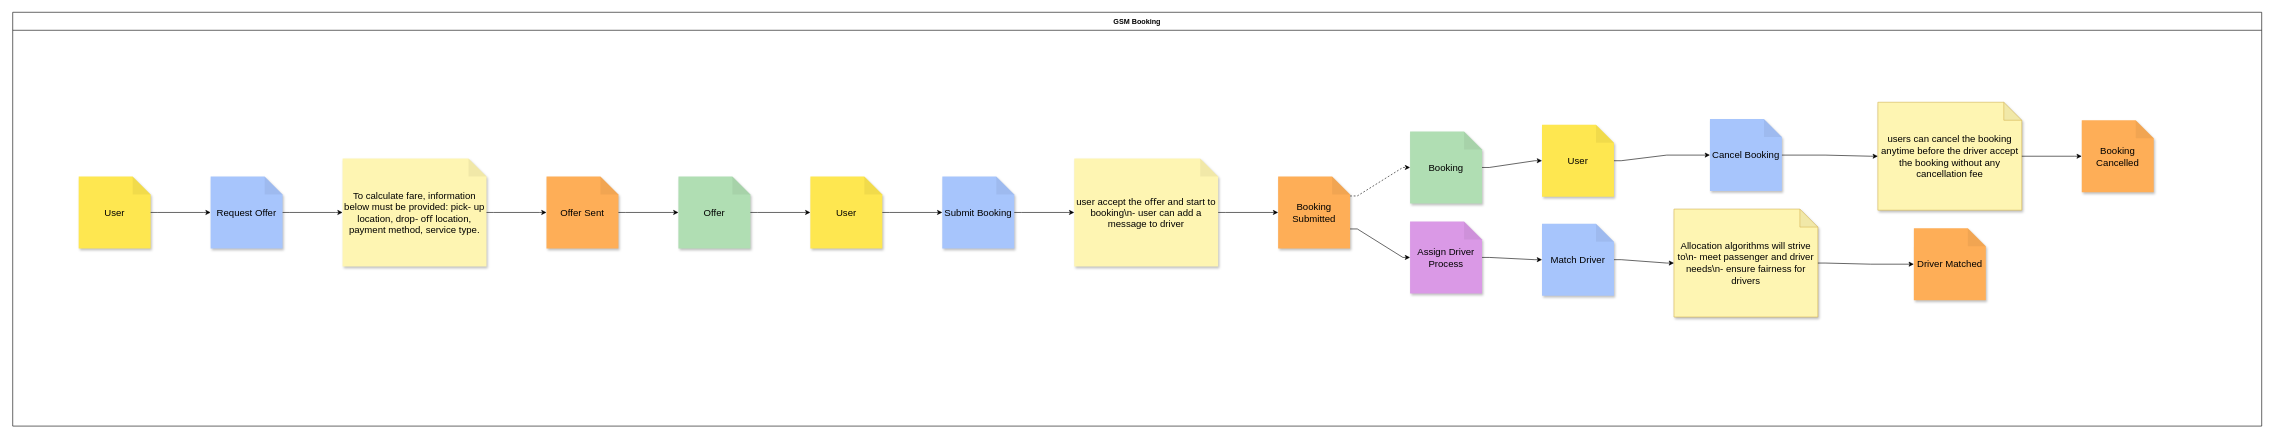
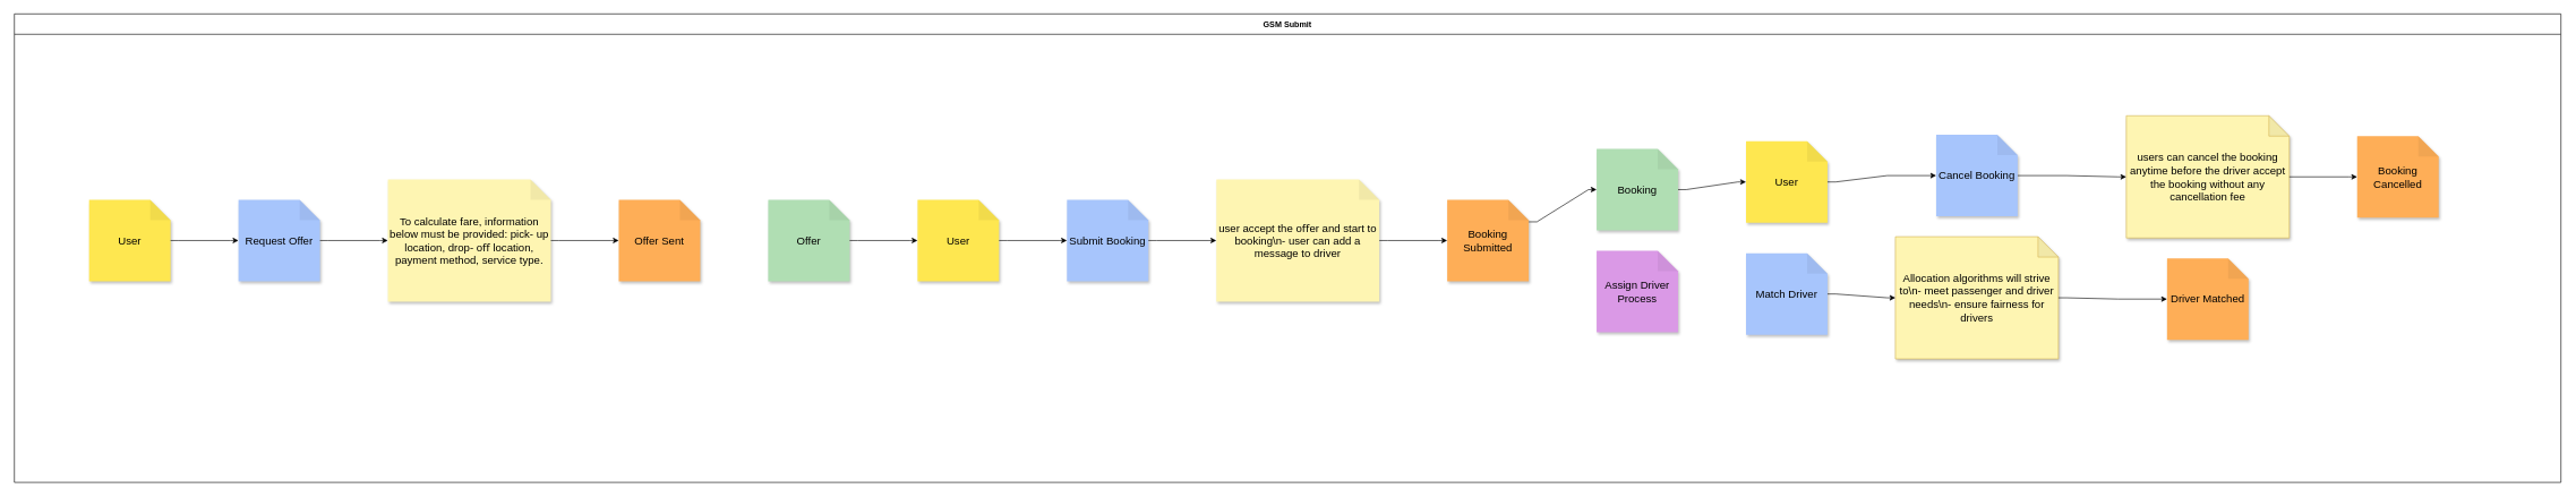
  <mxCell id="0" />
  <mxCell id="1" parent="0" />
- <mxCell id="2" value="GSM Booking" style="swimlane;startSize=30;horizontal=1;" parent="1" vertex="1"><mxGeometry y="20" width="3750" height="690" as="geometry" x="20" /></mxCell>
+ <mxCell id="2" value="GSM Submit" style="swimlane;startSize=30;horizontal=1;" parent="1" vertex="1"><mxGeometry y="20" width="3750" height="690" as="geometry" x="20" /></mxCell>
  <mxCell id="3" value="User" style="shape=note;whiteSpace=wrap;html=1;backgroundOutline=1;darkOpacity=0.05;fillColor=#fee750;strokeColor=none;fontSize=16;fontStyle=0;rotation=0;shadow=1;" parent="2" vertex="1"><mxGeometry x="110" y="273.75" width="120" height="120" as="geometry" /></mxCell>
  <mxCell id="4" value="User" style="shape=note;whiteSpace=wrap;html=1;backgroundOutline=1;darkOpacity=0.05;fillColor=#fee750;strokeColor=none;fontSize=16;fontStyle=0;rotation=0;shadow=1;" parent="2" vertex="1"><mxGeometry x="1330" y="273.75" width="120" height="120" as="geometry" /></mxCell>
  <mxCell id="5" value="User" style="shape=note;whiteSpace=wrap;html=1;backgroundOutline=1;darkOpacity=0.05;fillColor=#fee750;strokeColor=none;fontSize=16;fontStyle=0;rotation=0;shadow=1;" parent="2" vertex="1"><mxGeometry x="2550" y="187.5" width="120" height="120" as="geometry" /></mxCell>
  <mxCell id="6" value="Offer" style="shape=note;whiteSpace=wrap;html=1;backgroundOutline=1;darkOpacity=0.05;fillColor=#b0deb3;strokeColor=none;fontSize=16;fontStyle=0;rotation=0;shadow=1;" parent="2" vertex="1"><mxGeometry x="1110" y="273.75" width="120" height="120" as="geometry" /></mxCell>
  <mxCell id="7" value="Booking" style="shape=note;whiteSpace=wrap;html=1;backgroundOutline=1;darkOpacity=0.05;fillColor=#b0deb3;strokeColor=none;fontSize=16;fontStyle=0;rotation=0;shadow=1;" parent="2" vertex="1"><mxGeometry x="2330" y="198.75" width="120" height="120" as="geometry" /></mxCell>
  <mxCell id="8" value="Request Offer" style="shape=note;whiteSpace=wrap;html=1;backgroundOutline=1;darkOpacity=0.05;fillColor=#a7c5fc;strokeColor=none;fontSize=16;fontStyle=0;rotation=0;shadow=1;" parent="2" vertex="1"><mxGeometry x="330" y="273.75" width="120" height="120" as="geometry" /></mxCell>
  <mxCell id="9" value="Submit Booking" style="shape=note;whiteSpace=wrap;html=1;backgroundOutline=1;darkOpacity=0.05;fillColor=#a7c5fc;strokeColor=none;fontSize=16;fontStyle=0;rotation=0;shadow=1;" parent="2" vertex="1"><mxGeometry x="1550" y="273.75" width="120" height="120" as="geometry" /></mxCell>
  <mxCell id="10" value="Match Driver" style="shape=note;whiteSpace=wrap;html=1;backgroundOutline=1;darkOpacity=0.05;fillColor=#a7c5fc;strokeColor=none;fontSize=16;fontStyle=0;rotation=0;shadow=1;" parent="2" vertex="1"><mxGeometry x="2550" y="352.5" width="120" height="120" as="geometry" /></mxCell>
  <mxCell id="11" value="Cancel Booking" style="shape=note;whiteSpace=wrap;html=1;backgroundOutline=1;darkOpacity=0.05;fillColor=#a7c5fc;strokeColor=none;fontSize=16;fontStyle=0;rotation=0;shadow=1;" parent="2" vertex="1"><mxGeometry x="2830" y="178.125" width="120" height="120" as="geometry" /></mxCell>
  <mxCell id="12" value="To calculate fare, information below must be provided: pick- up location, drop- oﬀ location, payment method, service type." style="shape=note;whiteSpace=wrap;html=1;backgroundOutline=1;darkOpacity=0.05;fillColor=#fef5b2;strokeColor=none;fontSize=16;fontStyle=0;rotation=0;shadow=1;" parent="2" vertex="1"><mxGeometry x="550" y="243.75" width="240" height="180" as="geometry" /></mxCell>
  <mxCell id="13" value="user accept the oﬀer and start to booking\n- user can add a message to driver" style="shape=note;whiteSpace=wrap;html=1;backgroundOutline=1;darkOpacity=0.05;fillColor=#fef5b2;strokeColor=none;fontSize=16;fontStyle=0;rotation=0;shadow=1;" parent="2" vertex="1"><mxGeometry x="1770" y="243.75" width="240" height="180" as="geometry" /></mxCell>
  <mxCell id="14" value="Assign Driver Process" style="shape=note;whiteSpace=wrap;html=1;backgroundOutline=1;darkOpacity=0.05;fillColor=#da99e6;strokeColor=none;fontSize=16;fontStyle=0;rotation=0;shadow=1;" parent="2" vertex="1"><mxGeometry x="2330" y="348.75" width="120" height="120" as="geometry" /></mxCell>
  <mxCell id="15" value="Allocation algorithms will strive to\n- meet passenger and driver needs\n- ensure fairness for drivers" style="shape=note;whiteSpace=wrap;html=1;backgroundOutline=1;darkOpacity=0.05;fillColor=#FEF5B2;strokeColor=#d6b656;fontSize=16;fontStyle=0;rotation=0;shadow=1;" parent="2" vertex="1"><mxGeometry x="2770" y="328.125" width="240" height="180" as="geometry" /></mxCell>
  <mxCell id="16" value="users can cancel the booking anytime before the driver accept the booking without any cancellation fee" style="shape=note;whiteSpace=wrap;html=1;backgroundOutline=1;darkOpacity=0.05;fillColor=#FEF5B2;strokeColor=#d6b656;fontSize=16;fontStyle=0;rotation=0;shadow=1;" parent="2" vertex="1"><mxGeometry x="3110" y="150" width="240" height="180" as="geometry" /></mxCell>
  <mxCell id="17" value="Offer Sent" style="shape=note;whiteSpace=wrap;html=1;backgroundOutline=1;darkOpacity=0.05;fillColor=#feae57;strokeColor=none;fontSize=16;fontStyle=0;rotation=0;shadow=1;" parent="2" vertex="1"><mxGeometry x="890" y="273.75" width="120" height="120" as="geometry" /></mxCell>
  <mxCell id="18" value="Booking Submitted" style="shape=note;whiteSpace=wrap;html=1;backgroundOutline=1;darkOpacity=0.05;fillColor=#feae57;strokeColor=none;fontSize=16;fontStyle=0;rotation=0;shadow=1;" parent="2" vertex="1"><mxGeometry x="2110" y="273.75" width="120" height="120" as="geometry" /></mxCell>
  <mxCell id="19" value="Driver Matched" style="shape=note;whiteSpace=wrap;html=1;backgroundOutline=1;darkOpacity=0.05;fillColor=#feae57;strokeColor=none;fontSize=16;fontStyle=0;rotation=0;shadow=1;" parent="2" vertex="1"><mxGeometry x="3170" y="360" width="120" height="120" as="geometry" /></mxCell>
  <mxCell id="20" value="Booking Cancelled" style="shape=note;whiteSpace=wrap;html=1;backgroundOutline=1;darkOpacity=0.05;fillColor=#feae57;strokeColor=none;fontSize=16;fontStyle=0;rotation=0;shadow=1;" parent="2" vertex="1"><mxGeometry x="3450" y="180" width="120" height="120" as="geometry" /></mxCell>
  <mxCell id="21" style="edgeStyle=orthogonalEdgeStyle;rounded=0;orthogonalLoop=1;jettySize=auto;html=1;noEdgeStyle=1;orthogonal=1;" parent="2" source="3" target="8" edge="1"><mxGeometry relative="1" as="geometry"><Array as="points"><mxPoint x="242" y="333.75" /><mxPoint x="318" y="333.75" /></Array></mxGeometry></mxCell>
  <mxCell id="22" style="edgeStyle=orthogonalEdgeStyle;rounded=0;orthogonalLoop=1;jettySize=auto;html=1;noEdgeStyle=1;orthogonal=1;" parent="2" source="8" target="12" edge="1"><mxGeometry relative="1" as="geometry"><Array as="points"><mxPoint x="462" y="333.75" /><mxPoint x="538" y="333.75" /></Array></mxGeometry></mxCell>
  <mxCell id="23" style="edgeStyle=orthogonalEdgeStyle;rounded=0;orthogonalLoop=1;jettySize=auto;html=1;noEdgeStyle=1;orthogonal=1;" parent="2" source="12" target="17" edge="1"><mxGeometry relative="1" as="geometry"><Array as="points"><mxPoint x="802" y="333.75" /><mxPoint x="878" y="333.75" /></Array></mxGeometry></mxCell>
- <mxCell id="24" style="edgeStyle=orthogonalEdgeStyle;rounded=0;orthogonalLoop=1;jettySize=auto;html=1;noEdgeStyle=1;orthogonal=1;" parent="2" source="17" target="6" edge="1"><mxGeometry relative="1" as="geometry"><Array as="points"><mxPoint x="1022" y="333.75" /><mxPoint x="1098" y="333.75" /></Array></mxGeometry></mxCell>
  <mxCell id="25" style="edgeStyle=orthogonalEdgeStyle;rounded=0;orthogonalLoop=1;jettySize=auto;html=1;noEdgeStyle=1;orthogonal=1;" parent="2" source="6" target="4" edge="1"><mxGeometry relative="1" as="geometry"><Array as="points"><mxPoint x="1242" y="333.75" /><mxPoint x="1318" y="333.75" /></Array></mxGeometry></mxCell>
  <mxCell id="26" style="edgeStyle=orthogonalEdgeStyle;rounded=0;orthogonalLoop=1;jettySize=auto;html=1;noEdgeStyle=1;orthogonal=1;" parent="2" source="4" target="9" edge="1"><mxGeometry relative="1" as="geometry"><Array as="points"><mxPoint x="1462" y="333.75" /><mxPoint x="1538" y="333.75" /></Array></mxGeometry></mxCell>
  <mxCell id="27" style="edgeStyle=orthogonalEdgeStyle;rounded=0;orthogonalLoop=1;jettySize=auto;html=1;noEdgeStyle=1;orthogonal=1;" parent="2" source="9" target="13" edge="1"><mxGeometry relative="1" as="geometry"><Array as="points"><mxPoint x="1682" y="333.75" /><mxPoint x="1758" y="333.75" /></Array></mxGeometry></mxCell>
  <mxCell id="28" style="edgeStyle=orthogonalEdgeStyle;rounded=0;orthogonalLoop=1;jettySize=auto;html=1;noEdgeStyle=1;orthogonal=1;" parent="2" source="13" target="18" edge="1"><mxGeometry relative="1" as="geometry"><Array as="points"><mxPoint x="2022" y="333.75" /><mxPoint x="2098" y="333.75" /></Array></mxGeometry></mxCell>
- <mxCell id="29" style="edgeStyle=orthogonalEdgeStyle;rounded=0;orthogonalLoop=1;jettySize=auto;html=1;noEdgeStyle=1;orthogonal=1;dashed=1;" parent="2" source="18" target="7" edge="1"><mxGeometry relative="1" as="geometry"><Array as="points"><mxPoint x="2242" y="306.25" /><mxPoint x="2318" y="258.75" /></Array></mxGeometry></mxCell>
- <mxCell id="30" style="edgeStyle=orthogonalEdgeStyle;rounded=0;orthogonalLoop=1;jettySize=auto;html=1;noEdgeStyle=1;orthogonal=1;" parent="2" source="18" target="14" edge="1"><mxGeometry relative="1" as="geometry"><Array as="points"><mxPoint x="2242" y="361.25" /><mxPoint x="2318" y="408.75" /></Array></mxGeometry></mxCell>
- <mxCell id="31" style="edgeStyle=orthogonalEdgeStyle;rounded=0;orthogonalLoop=1;jettySize=auto;html=1;noEdgeStyle=1;orthogonal=1;" parent="2" source="14" target="10" edge="1"><mxGeometry relative="1" as="geometry"><Array as="points"><mxPoint x="2462" y="408.75" /><mxPoint x="2538" y="412.5" /></Array></mxGeometry></mxCell>
+ <mxCell id="29" style="edgeStyle=orthogonalEdgeStyle;rounded=0;orthogonalLoop=1;jettySize=auto;html=1;noEdgeStyle=1;orthogonal=1;" parent="2" source="18" target="7" edge="1"><mxGeometry relative="1" as="geometry"><Array as="points"><mxPoint x="2242" y="306.25" /><mxPoint x="2318" y="258.75" /></Array></mxGeometry></mxCell>
  <mxCell id="32" style="edgeStyle=orthogonalEdgeStyle;rounded=0;orthogonalLoop=1;jettySize=auto;html=1;noEdgeStyle=1;orthogonal=1;" parent="2" source="10" target="15" edge="1"><mxGeometry relative="1" as="geometry"><Array as="points"><mxPoint x="2682" y="412.5" /><mxPoint x="2758" y="418.125" /></Array></mxGeometry></mxCell>
  <mxCell id="33" style="edgeStyle=orthogonalEdgeStyle;rounded=0;orthogonalLoop=1;jettySize=auto;html=1;noEdgeStyle=1;orthogonal=1;" parent="2" source="15" target="19" edge="1"><mxGeometry relative="1" as="geometry"><Array as="points"><mxPoint x="3022" y="418.125" /><mxPoint x="3098" y="420" /></Array></mxGeometry></mxCell>
  <mxCell id="34" style="edgeStyle=orthogonalEdgeStyle;rounded=0;orthogonalLoop=1;jettySize=auto;html=1;noEdgeStyle=1;orthogonal=1;" parent="2" source="7" target="5" edge="1"><mxGeometry relative="1" as="geometry"><Array as="points"><mxPoint x="2462" y="258.75" /><mxPoint x="2538" y="247.5" /></Array></mxGeometry></mxCell>
  <mxCell id="35" style="edgeStyle=orthogonalEdgeStyle;rounded=0;orthogonalLoop=1;jettySize=auto;html=1;noEdgeStyle=1;orthogonal=1;" parent="2" source="5" target="11" edge="1"><mxGeometry relative="1" as="geometry"><Array as="points"><mxPoint x="2682" y="247.5" /><mxPoint x="2758" y="238.125" /></Array></mxGeometry></mxCell>
  <mxCell id="36" style="edgeStyle=orthogonalEdgeStyle;rounded=0;orthogonalLoop=1;jettySize=auto;html=1;noEdgeStyle=1;orthogonal=1;" parent="2" source="11" target="16" edge="1"><mxGeometry relative="1" as="geometry"><Array as="points"><mxPoint x="3022" y="238.125" /><mxPoint x="3098" y="240" /></Array></mxGeometry></mxCell>
  <mxCell id="37" style="edgeStyle=orthogonalEdgeStyle;rounded=0;orthogonalLoop=1;jettySize=auto;html=1;noEdgeStyle=1;orthogonal=1;" parent="2" source="16" target="20" edge="1"><mxGeometry relative="1" as="geometry"><Array as="points"><mxPoint x="3362" y="240" /><mxPoint x="3438" y="240" /></Array></mxGeometry></mxCell>
